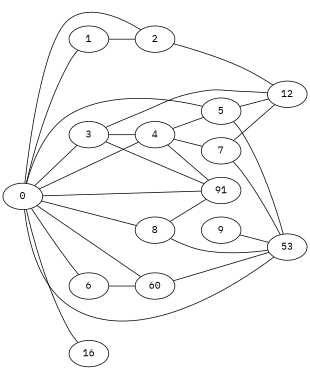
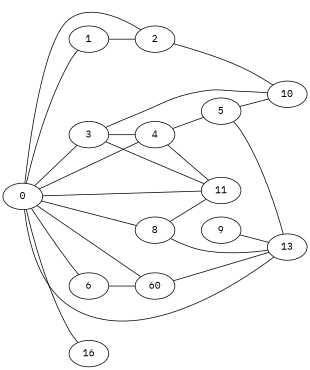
  digraph {
    fontname="IBM Plex Mono"
    rankdir=LR
    node [fontname="IBM Plex Mono"]
    edge [arrowhead=both fontname="IBM Plex Mono"]
    0
    1
    2
    3
    4
    5
    6
    8
    n9 [label=60]
-   11 [label=91]
-   13 [label=53]
+   11
+   13
    n12 [label=16]
-   12
-   7
+   12 [label=10]
    9
    0 -> 1
    0 -> 2
    0 -> 3
    0 -> 4
-   0 -> 5
    0 -> 6
    0 -> 8
    0 -> n9
    0 -> 11
    0 -> 13
    0 -> n12
    1 -> 2
    2 -> 12
    3 -> 4
    3 -> 11
    3 -> 12
    4 -> 5
    4 -> 11
-   4 -> 7
    5 -> 13
    5 -> 12
    6 -> n9
    8 -> 11
    8 -> 13
    n9 -> 13
-   7 -> 13
-   7 -> 12
    9 -> 13
  }
